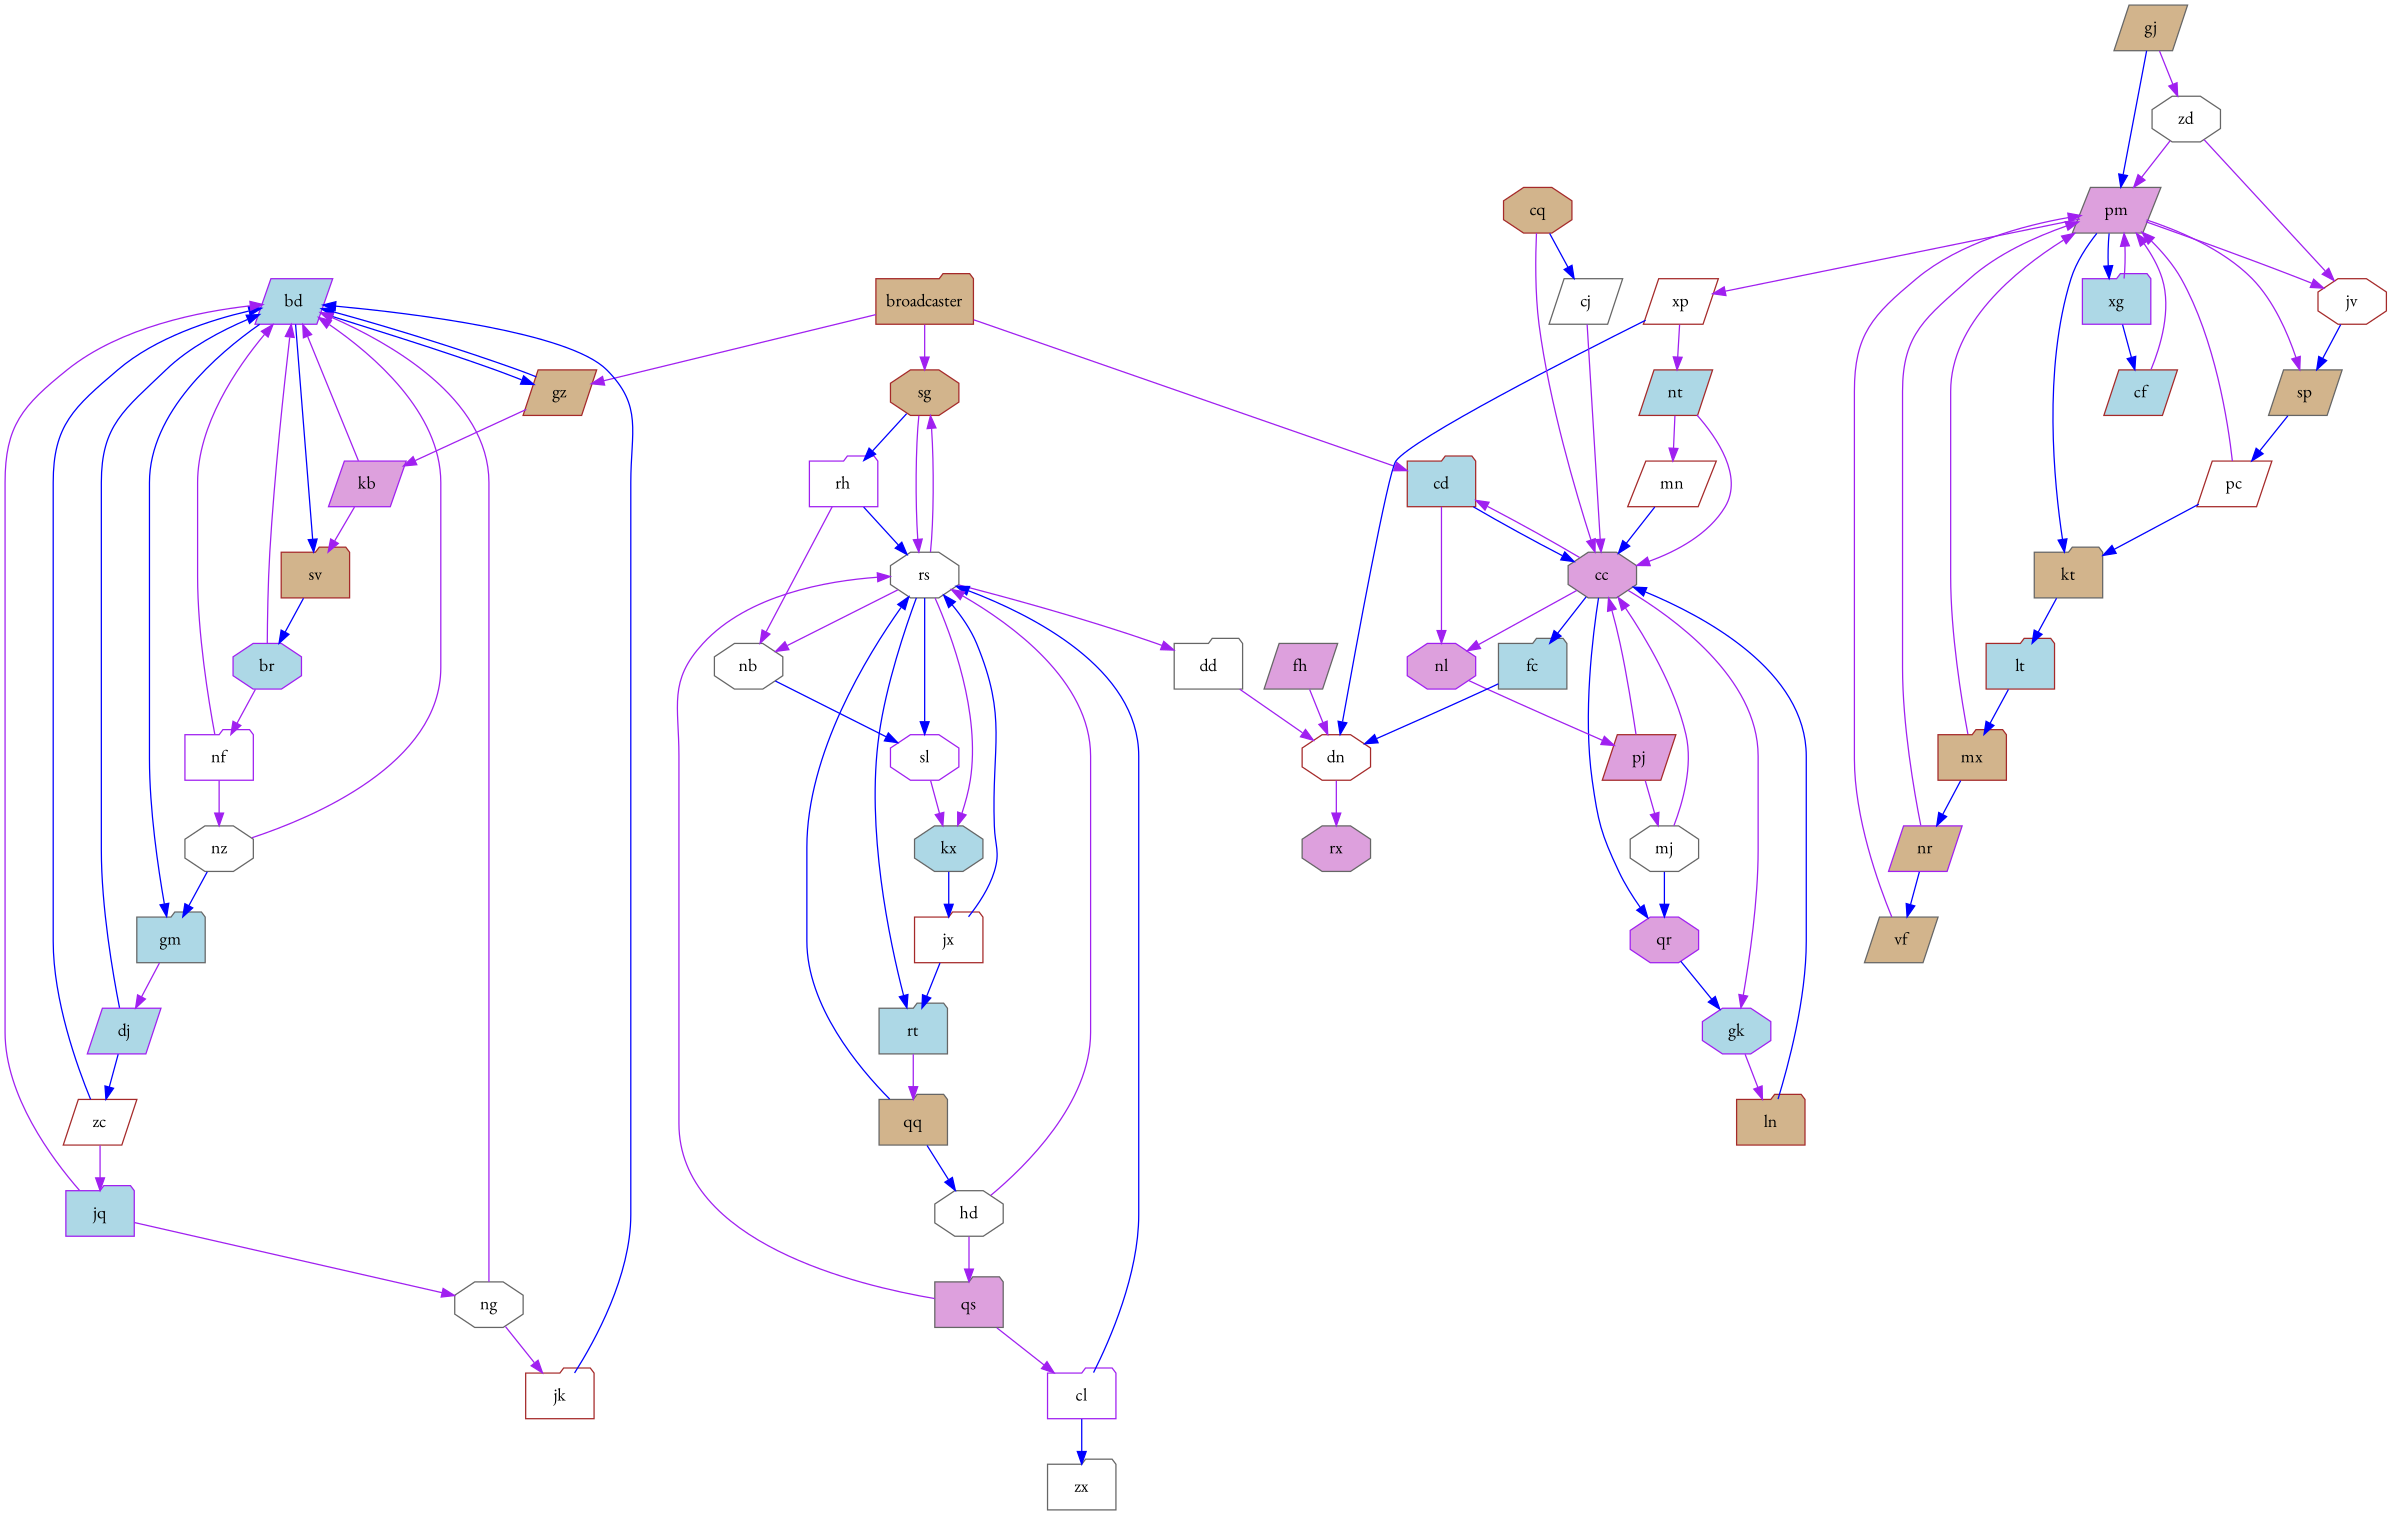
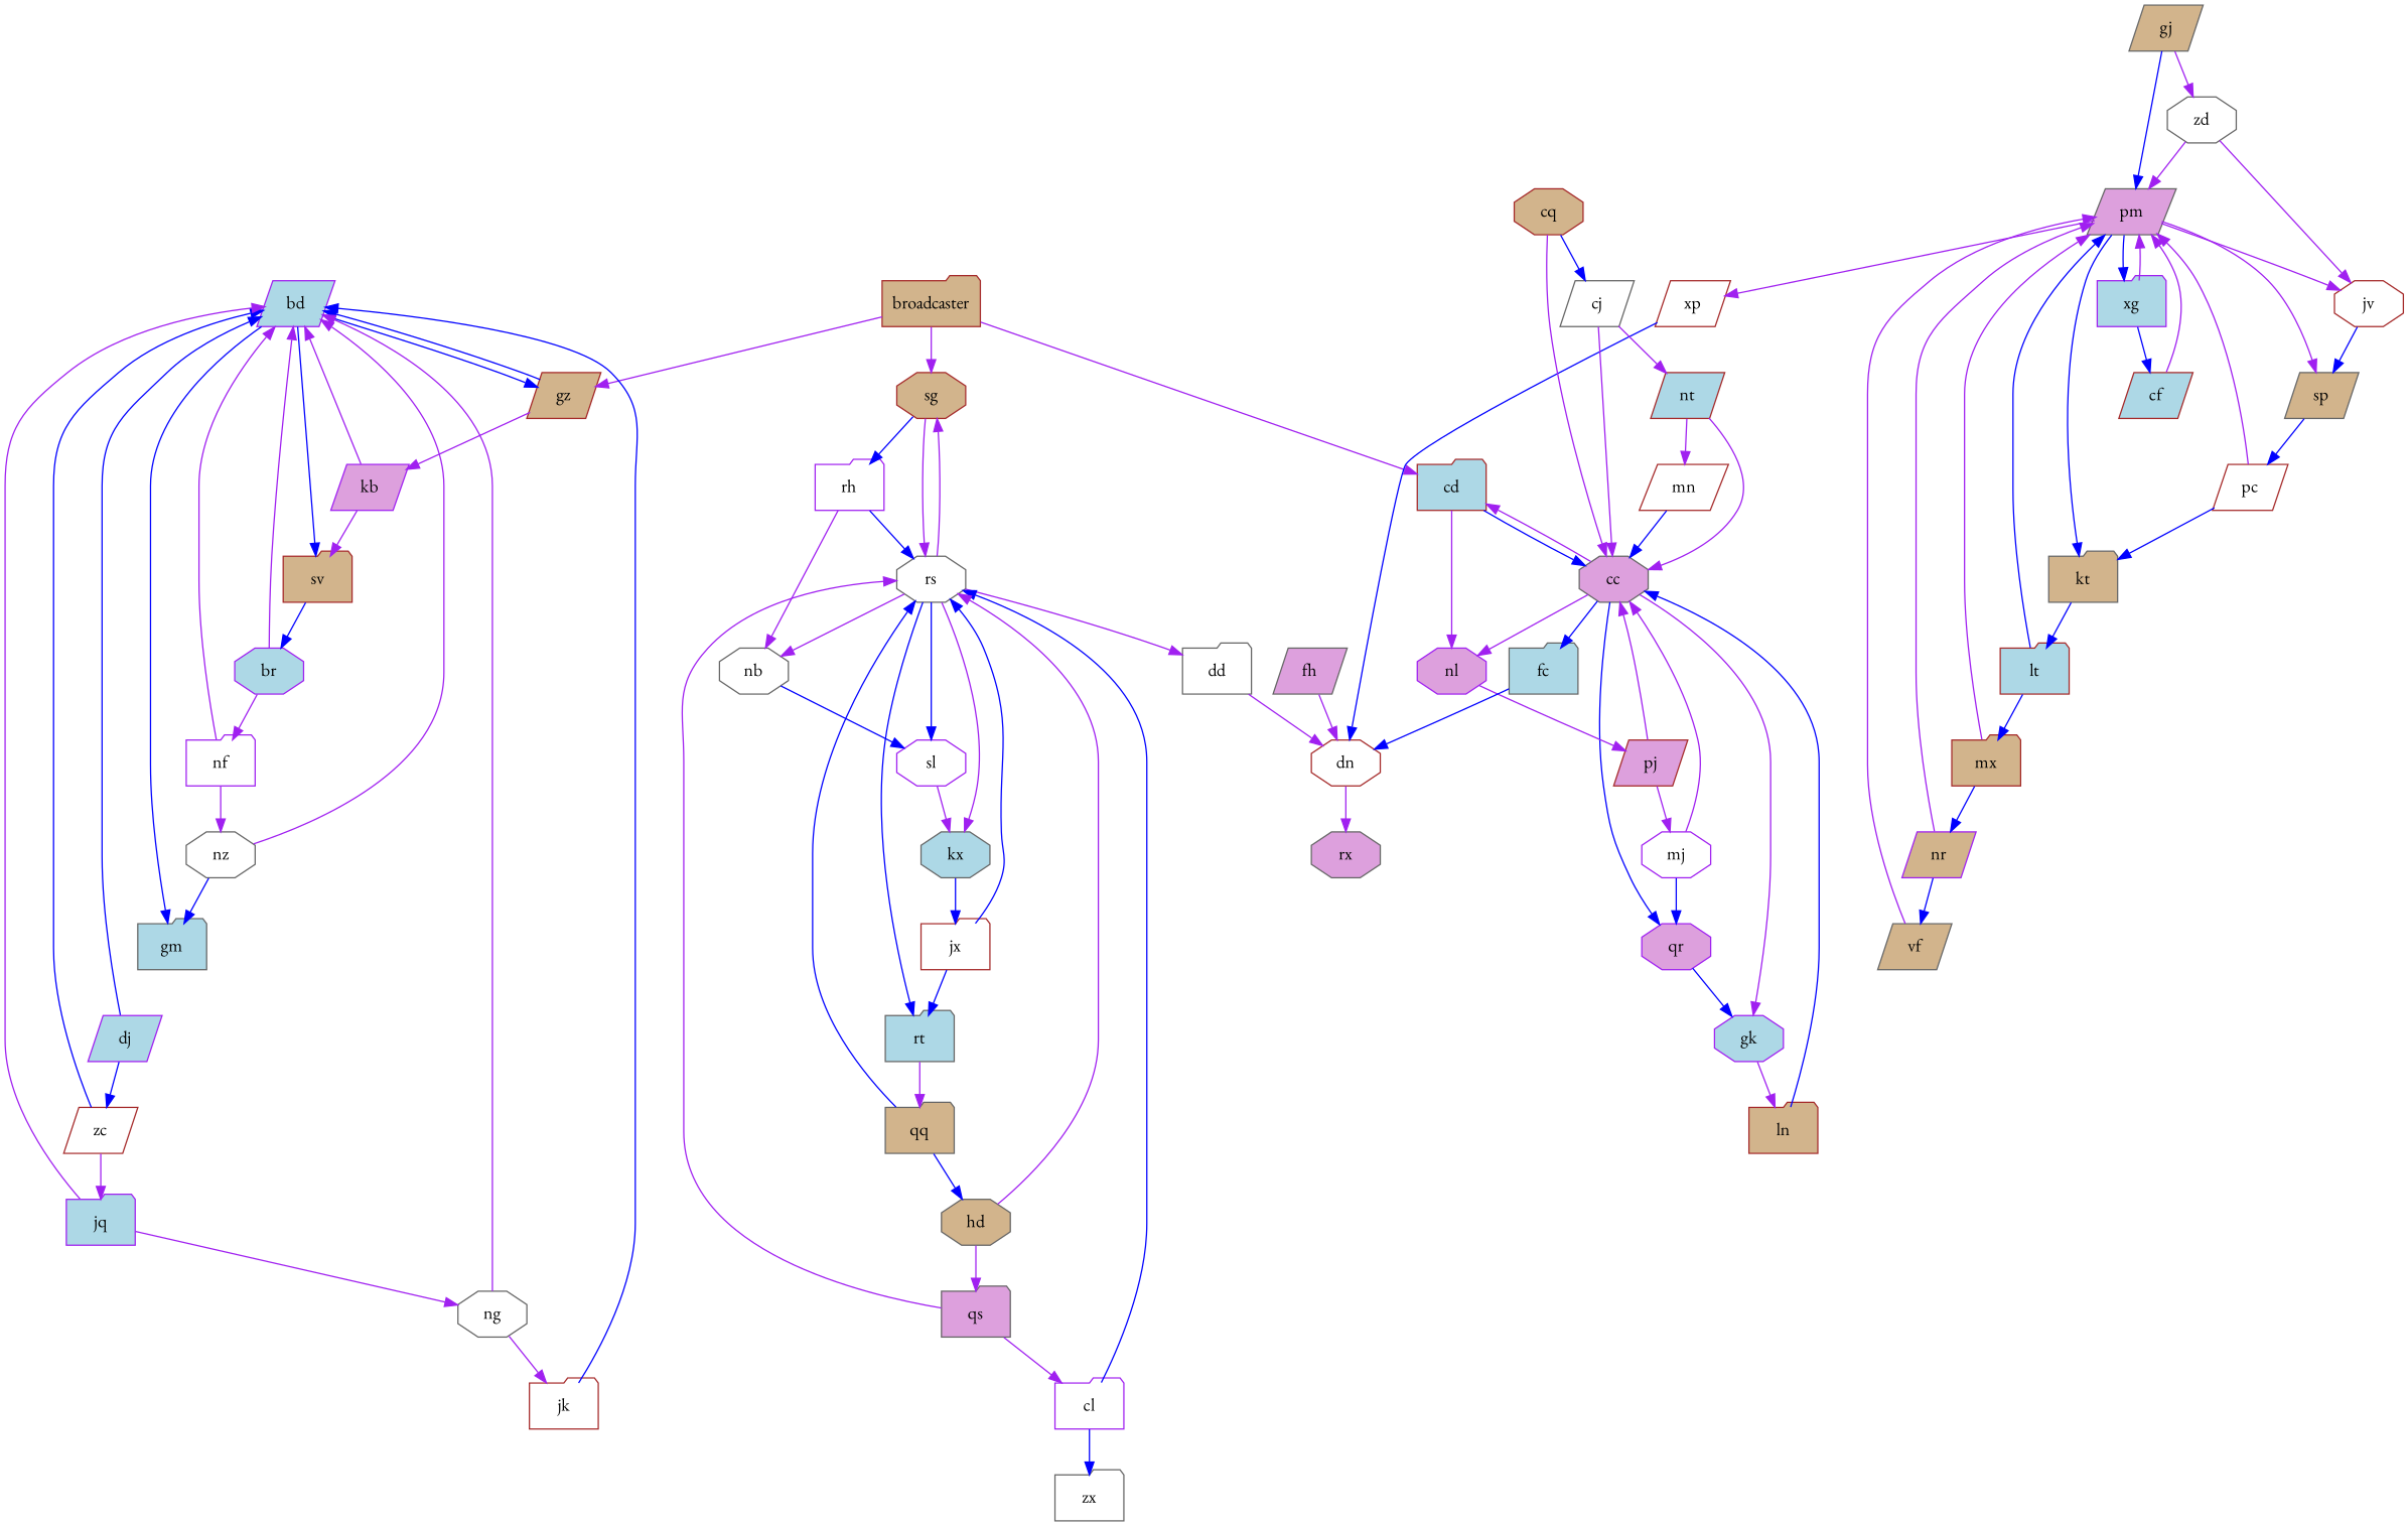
  digraph {
    fontname="EB Garamond"
    node [color=gray40 fillcolor=white fontname="EB Garamond" shape=folder style=filled]
    edge [color=purple fontname="EB Garamond"]
    bd [color=purple fillcolor=lightblue shape=parallelogram]
    gm [fillcolor=lightblue]
    gz [color=brown fillcolor=tan shape=parallelogram]
    sv [color=brown fillcolor=tan]
    dj [color=purple fillcolor=lightblue shape=parallelogram]
    kb [color=purple fillcolor=plum shape=parallelogram]
    fh [fillcolor=plum shape=parallelogram]
    dn [color=brown shape=octagon]
    br [color=purple fillcolor=lightblue shape=octagon]
    zc [color=brown shape=parallelogram]
    rx [fillcolor=plum shape=octagon]
    nf [color=purple]
    nz [shape=octagon]
    broadcaster [color=brown fillcolor=tan]
    cd [color=brown fillcolor=lightblue]
    sg [color=brown fillcolor=tan shape=octagon]
    xg [color=purple fillcolor=lightblue]
    cf [color=brown fillcolor=lightblue shape=parallelogram]
    pm [fillcolor=plum shape=parallelogram]
    cc [fillcolor=plum shape=octagon]
    nl [color=purple fillcolor=plum shape=octagon]
    rs [shape=octagon]
    rh [color=purple]
    jv [color=brown shape=octagon]
    sp [fillcolor=tan shape=parallelogram]
    kt [fillcolor=tan]
    xp [color=brown shape=parallelogram]
    fc [fillcolor=lightblue]
    qr [color=purple fillcolor=plum shape=octagon]
    gk [color=purple fillcolor=lightblue shape=octagon]
    pj [color=brown fillcolor=plum shape=parallelogram]
    dd
    rt [fillcolor=lightblue]
    kx [fillcolor=lightblue shape=octagon]
    nb [shape=octagon]
    sl [color=purple shape=octagon]
    ln [color=brown fillcolor=tan]
-   mj [shape=octagon]
+   mj [color=purple shape=octagon]
    cq [color=brown fillcolor=tan shape=octagon]
    cj [shape=parallelogram]
    gj [fillcolor=tan shape=parallelogram]
    zd [shape=octagon]
    pc [color=brown shape=parallelogram]
    lt [color=brown fillcolor=lightblue]
    nt [color=brown fillcolor=lightblue shape=parallelogram]
    mn [color=brown shape=parallelogram]
    cl [color=purple]
    zx
    qq [fillcolor=tan]
    jx [color=brown]
    jq [color=purple fillcolor=lightblue]
    ng [shape=octagon]
-   hd [shape=octagon]
+   hd [fillcolor=tan shape=octagon]
    qs [fillcolor=plum]
    jk [color=brown]
    mx [color=brown fillcolor=tan]
    nr [color=purple fillcolor=tan shape=parallelogram]
    vf [fillcolor=tan shape=parallelogram]
    bd -> gm [color=blue]
    bd -> gz [color=blue]
    bd -> sv [color=blue]
-   gm -> dj
    gz -> bd [color=blue]
    gz -> kb
    sv -> br [color=blue]
    dj -> bd [color=blue]
    dj -> zc [color=blue]
    kb -> bd
    kb -> sv
    fh -> dn
    dn -> rx
    br -> bd
    br -> nf
    zc -> bd [color=blue]
    zc -> jq
    nf -> bd
    nf -> nz
    nz -> bd
    nz -> gm [color=blue]
    broadcaster -> gz
    broadcaster -> cd
    broadcaster -> sg
    cd -> cc [color=blue]
    cd -> nl
    sg -> rs
    sg -> rh [color=blue]
    xg -> cf [color=blue]
    xg -> pm
    cf -> pm
    pm -> xg [color=blue]
    pm -> jv
    pm -> sp
    pm -> kt [color=blue]
    pm -> xp
    cc -> cd
    cc -> nl
    cc -> fc [color=blue]
    cc -> qr [color=blue]
    cc -> gk
    nl -> pj
    rs -> sg
    rs -> dd
    rs -> rt [color=blue]
    rs -> kx
    rs -> nb
    rs -> sl [color=blue]
    rh -> rs [color=blue]
    rh -> nb
    jv -> sp [color=blue]
    sp -> pc [color=blue]
    kt -> lt [color=blue]
    xp -> dn [color=blue]
    fc -> dn [color=blue]
    qr -> gk [color=blue]
    gk -> ln
    pj -> cc
    pj -> mj
    dd -> dn
    rt -> qq
    kx -> jx [color=blue]
    nb -> sl [color=blue]
    sl -> kx
    ln -> cc [color=blue]
    mj -> cc
    mj -> qr [color=blue]
    cq -> cc
    cq -> cj [color=blue]
    cj -> cc
-   xp -> nt
+   cj -> nt
    gj -> pm [color=blue]
    gj -> zd
    zd -> pm
    zd -> jv
    pc -> pm
    pc -> kt [color=blue]
+   lt -> pm [color=blue]
    lt -> mx [color=blue]
    nt -> cc
    nt -> mn
    mn -> cc [color=blue]
    cl -> rs [color=blue]
    cl -> zx [color=blue]
    qq -> rs [color=blue]
    qq -> hd [color=blue]
    jx -> rs [color=blue]
    jx -> rt [color=blue]
    jq -> bd
    jq -> ng
    ng -> bd
    ng -> jk
    hd -> rs
    hd -> qs
    qs -> rs
    qs -> cl
    jk -> bd [color=blue]
    mx -> pm
    mx -> nr [color=blue]
    nr -> pm
    nr -> vf [color=blue]
    vf -> pm
  }
